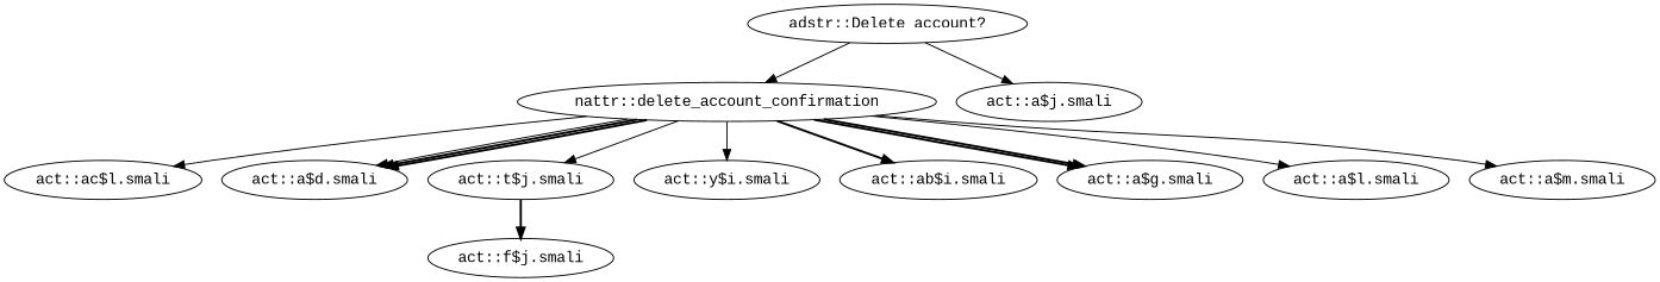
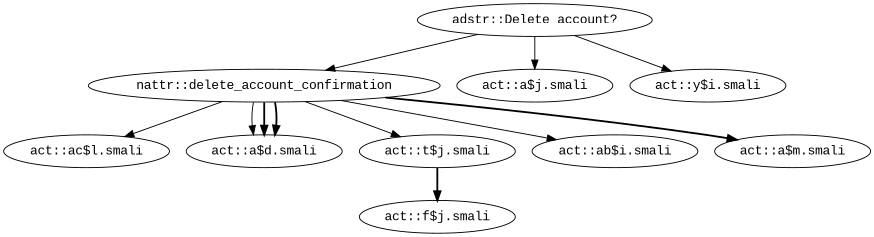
  digraph {
    fontname="Liberation Mono"
    node [fontname="Liberation Mono"]
    edge [fontname="Liberation Mono" style=solid]
    "adstr::Delete account?"
    "nattr::delete_account_confirmation"
    "act::a$j.smali"
    "act::ac$l.smali"
    "act::a$d.smali"
    "act::t$j.smali"
    "act::y$i.smali"
    "act::ab$i.smali"
-   "act::a$g.smali"
-   "act::a$l.smali"
    "act::a$m.smali"
    "act::f$j.smali"
    "adstr::Delete account?" -> "nattr::delete_account_confirmation"
    "adstr::Delete account?" -> "act::a$j.smali"
    "nattr::delete_account_confirmation" -> "act::ac$l.smali"
    "nattr::delete_account_confirmation" -> "act::a$d.smali"
    "nattr::delete_account_confirmation" -> "act::a$d.smali" [style=bold]
    "nattr::delete_account_confirmation" -> "act::a$d.smali" [style=bold]
    "nattr::delete_account_confirmation" -> "act::t$j.smali"
-   "nattr::delete_account_confirmation" -> "act::y$i.smali"
-   "nattr::delete_account_confirmation" -> "act::ab$i.smali" [style=bold]
-   "nattr::delete_account_confirmation" -> "act::a$g.smali" [style=bold]
-   "nattr::delete_account_confirmation" -> "act::a$g.smali" [style=bold]
-   "nattr::delete_account_confirmation" -> "act::a$l.smali"
-   "nattr::delete_account_confirmation" -> "act::a$m.smali"
+   "adstr::Delete account?" -> "act::y$i.smali"
+   "nattr::delete_account_confirmation" -> "act::ab$i.smali"
+   "nattr::delete_account_confirmation" -> "act::a$m.smali" [style=bold]
    "act::t$j.smali" -> "act::f$j.smali" [style=bold]
  }
